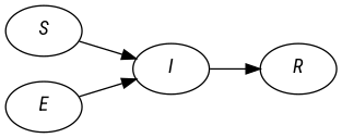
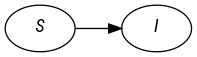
  digraph {
    fontname="Roboto Condensed"
    rankdir=LR
    shape=box
    node [fontname="Roboto Condensed"]
    edge [fontname="Roboto Condensed"]
    n1 [label=< <I>S</I> >]
    n2 [label=< <I>I</I> >]
-   n3 [label=< <I>E</I> >]
-   n4 [label=< <I>R</I> >]
    n1 -> n2
-   n2 -> n4
-   n3 -> n2
  }
